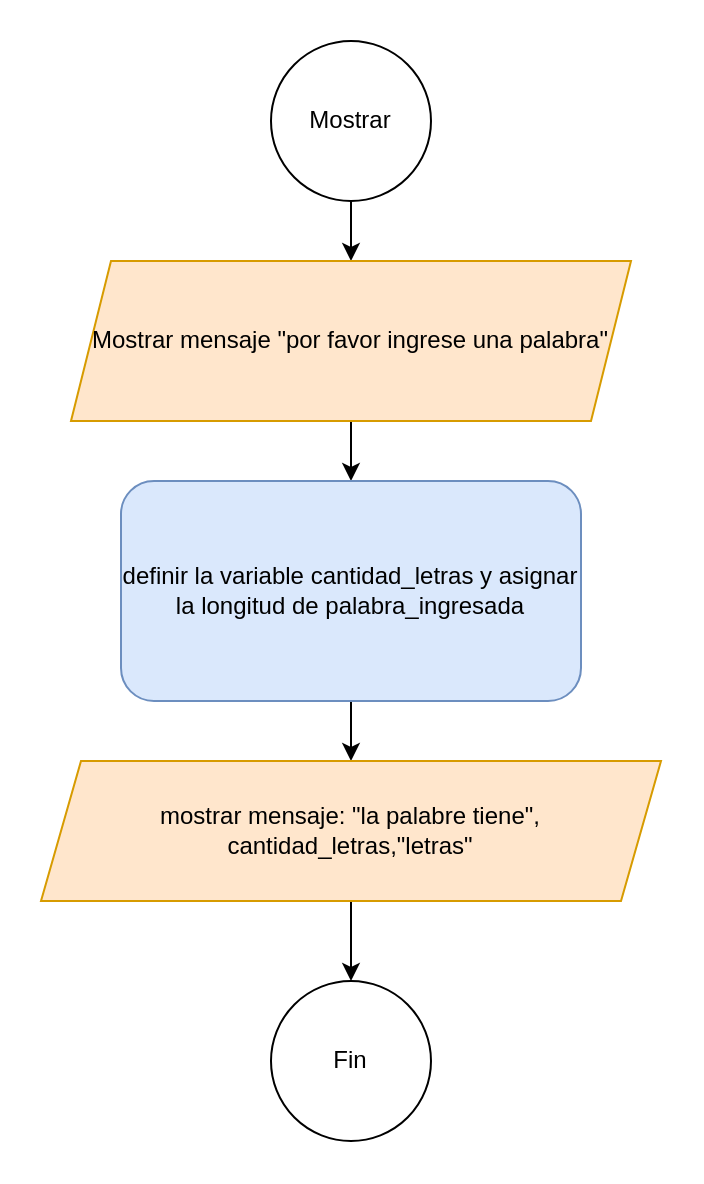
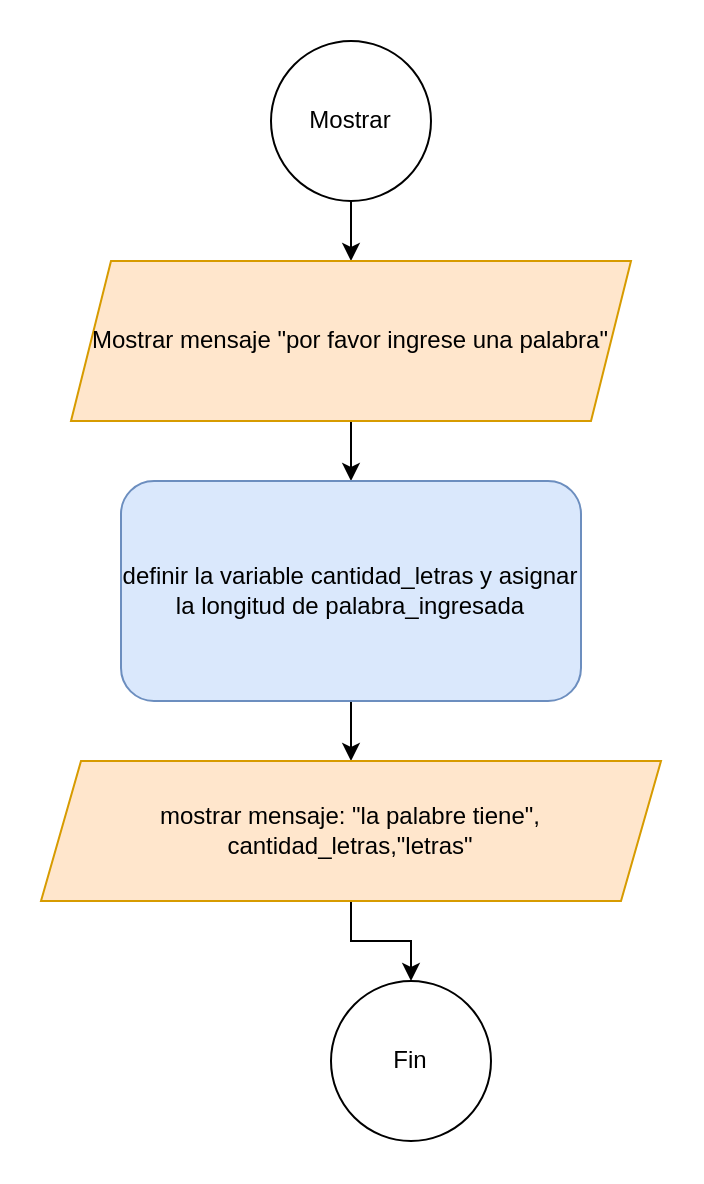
  <mxCell id="0" />
  <mxCell id="1" parent="0" />
  <mxCell id="2" value="" style="edgeStyle=orthogonalEdgeStyle;rounded=0;orthogonalLoop=1;jettySize=auto;html=1;" edge="1" parent="1" source="3" target="5"><mxGeometry relative="1" as="geometry" /></mxCell>
  <mxCell id="3" value="Mostrar" style="ellipse;whiteSpace=wrap;html=1;aspect=fixed;" vertex="1" parent="1"><mxGeometry x="135" y="20" width="80" height="80" as="geometry" /></mxCell>
  <mxCell id="4" value="" style="edgeStyle=orthogonalEdgeStyle;rounded=0;orthogonalLoop=1;jettySize=auto;html=1;" edge="1" parent="1" source="5" target="7"><mxGeometry relative="1" as="geometry" /></mxCell>
  <mxCell id="5" value="Mostrar mensaje &quot;por favor ingrese una palabra&quot;" style="shape=parallelogram;perimeter=parallelogramPerimeter;whiteSpace=wrap;html=1;fixedSize=1;fillColor=#ffe6cc;strokeColor=#d79b00;" vertex="1" parent="1"><mxGeometry x="35" y="130" width="280" height="80" as="geometry" /></mxCell>
  <mxCell id="6" value="" style="edgeStyle=orthogonalEdgeStyle;rounded=0;orthogonalLoop=1;jettySize=auto;html=1;" edge="1" parent="1" source="7" target="9"><mxGeometry relative="1" as="geometry" /></mxCell>
  <mxCell id="7" value="definir la variable cantidad_letras y asignar la longitud de palabra_ingresada" style="rounded=1;whiteSpace=wrap;html=1;fillColor=#dae8fc;strokeColor=#6c8ebf;" vertex="1" parent="1"><mxGeometry x="60" y="240" width="230" height="110" as="geometry" /></mxCell>
  <mxCell id="8" style="edgeStyle=orthogonalEdgeStyle;rounded=0;orthogonalLoop=1;jettySize=auto;html=1;entryX=0.5;entryY=0;entryDx=0;entryDy=0;" edge="1" parent="1" source="9" target="10"><mxGeometry relative="1" as="geometry" /></mxCell>
  <mxCell id="9" value="mostrar mensaje: &quot;la palabre tiene&quot;, cantidad_letras,&quot;letras&quot;" style="shape=parallelogram;perimeter=parallelogramPerimeter;whiteSpace=wrap;html=1;fixedSize=1;fillColor=#ffe6cc;strokeColor=#d79b00;" vertex="1" parent="1"><mxGeometry x="20" y="380" width="310" height="70" as="geometry" /></mxCell>
- <mxCell id="10" value="Fin" style="ellipse;whiteSpace=wrap;html=1;aspect=fixed;" vertex="1" parent="1"><mxGeometry x="135" y="490" width="80" height="80" as="geometry" /></mxCell>
+ <mxCell id="10" value="Fin" style="ellipse;whiteSpace=wrap;html=1;aspect=fixed;" vertex="1" parent="1"><mxGeometry x="165" y="490" width="80" height="80" as="geometry" /></mxCell>
